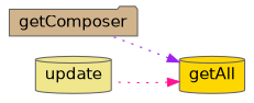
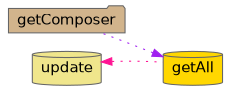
  digraph {
    rankdir=RL
    node [color=grey40 fontname=Helvetica fontsize=14 shape=cylinder style=filled]
    edge [dir=back fontname=Helvetica fontsize=14 labelfontname=Helvetica labelfontsize=14 style=dotted]
    n1 [color=gray40 fillcolor=tan fontcolor=black height=0.2 label=getComposer shape=folder width=0.4]
    n2 [fillcolor=gold height=0.2 label=getAll width=0.4]
    n3 [fillcolor=khaki height=0.2 label=update width=0.4]
    n2 -> n1 [color=purple]
-   n2 -> n3 [color=deeppink]
+   n3 -> n2 [color=deeppink]
  }
